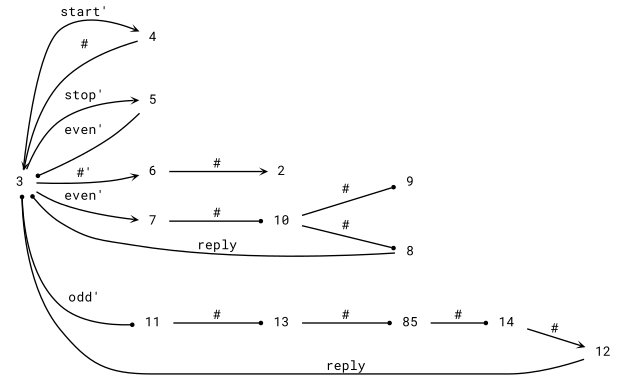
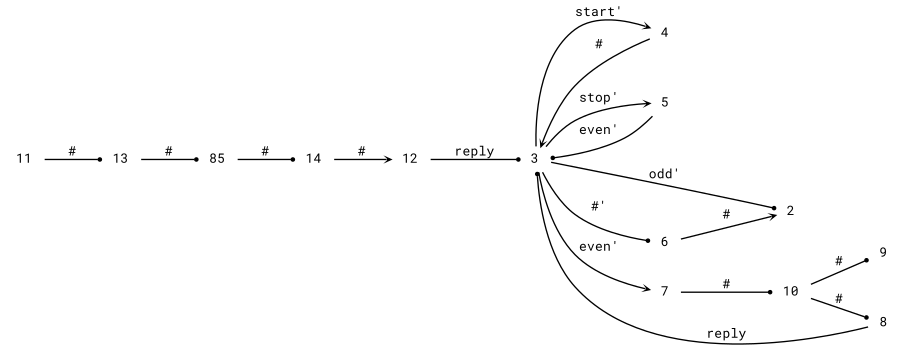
  digraph {
    fontname="Roboto Mono"
    rankdir=LR
    node [color=gray40 fontname="Roboto Mono" fontsize=10 shape=plaintext]
    edge [arrowhead=dot arrowsize=0.3 fontname="Roboto Mono" fontsize=10]
    3 [color=blue height=.2 width=.3]
    4 [color=brown height=.2 width=.3]
    5 [color=blue height=.2 width=.3]
    6 [color=blue height=.2 width=.3]
    7 [height=.2 width=.3]
    11 [color=black height=.2 width=.3]
    2 [color=brown height=.2 width=.3]
    10 [color=black height=.2 width=.3]
    13 [height=.2 width=.3]
    9 [color=black height=.2 width=.3]
    8 [color=blue height=.2 width=.3]
    n12 [height=.2 label=85 width=.3]
    14 [height=.2 width=.3]
    12 [height=.2 width=.3]
    3 -> 4 [arrowhead=vee label="start'"]
    3 -> 5 [arrowhead=vee label="stop'"]
-   3 -> 6 [arrowhead=vee label="#'"]
+   3 -> 6 [label="#'"]
    3 -> 7 [arrowhead=vee label="even'"]
-   3 -> 11 [label="odd'"]
+   3 -> 2 [label="odd'"]
    4 -> 3 [arrowhead=vee label="#"]
    5 -> 3 [label="even'"]
    6 -> 2 [arrowhead=vee label="#"]
    7 -> 10 [label="#"]
    11 -> 13 [label="#"]
    10 -> 9 [label="#"]
    10 -> 8 [label="#"]
    13 -> n12 [label="#"]
    8 -> 3 [label=reply]
    n12 -> 14 [label="#"]
    14 -> 12 [arrowhead=vee label="#"]
    12 -> 3 [label=reply]
  }
